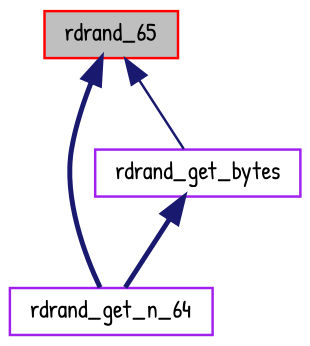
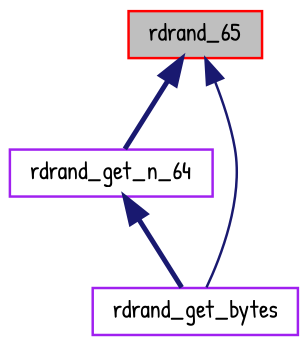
  digraph {
    fontname="Patrick Hand"
    rankdir=TB
    node [color=purple fillcolor=white fontname="Patrick Hand" fontsize=10 shape=record style=filled]
    edge [color=midnightblue dir=back fontname="Patrick Hand" fontsize=10 labelfontname=Helvetica labelfontsize=10 style=bold]
    n1 [color=red fillcolor=grey75 fontcolor=black height=0.2 label=rdrand_65 width=0.4]
    n2 [height=0.2 label=rdrand_get_n_64 width=0.4]
    n3 [height=0.2 label=rdrand_get_bytes width=0.4]
    n1 -> n2
    n1 -> n3 [style=solid]
-   n3 -> n2
+   n2 -> n3
  }
